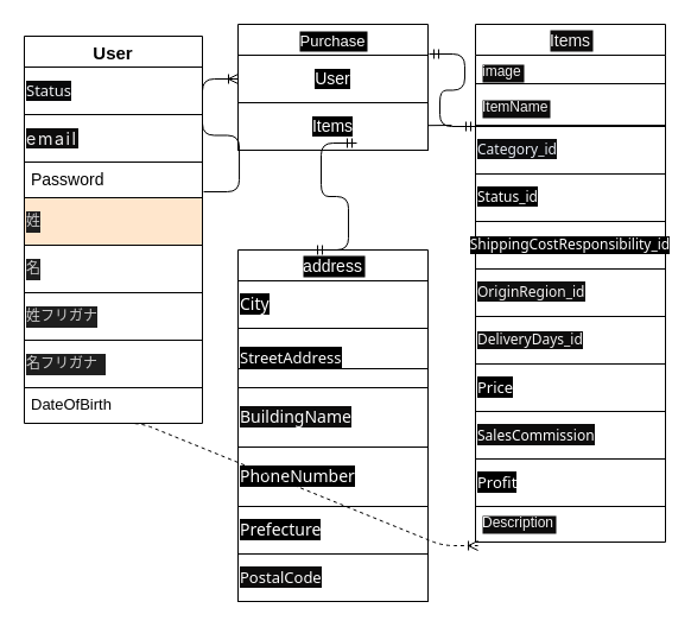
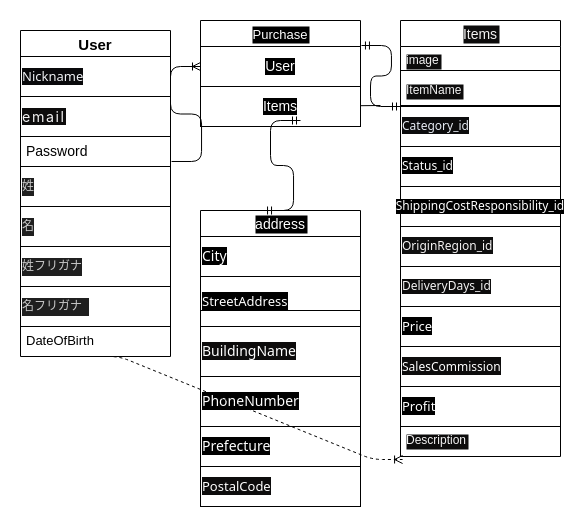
  <mxCell id="0" />
  <mxCell id="1" parent="0" />
  <mxCell id="2" style="edgeStyle=none;html=1;exitX=0.5;exitY=0;exitDx=0;exitDy=0;entryX=0.5;entryY=0;entryDx=0;entryDy=0;" parent="1" source="3" target="3" edge="1"><mxGeometry relative="1" as="geometry"><mxPoint x="180" y="180" as="targetPoint" /></mxGeometry></mxCell>
  <mxCell id="3" value="User" style="swimlane;fontStyle=1;childLayout=stackLayout;horizontal=1;startSize=26;horizontalStack=0;resizeParent=1;resizeParentMax=0;resizeLast=0;collapsible=1;marginBottom=0;align=center;fontSize=15;" parent="1" vertex="1"><mxGeometry y="30" width="150" height="326" as="geometry" x="20" /></mxCell>
- <mxCell id="4" value="&lt;span style=&quot;font-family: Söhne, ui-sans-serif, system-ui, -apple-system, &amp;quot;Segoe UI&amp;quot;, Roboto, Ubuntu, Cantarell, &amp;quot;Noto Sans&amp;quot;, sans-serif, &amp;quot;Helvetica Neue&amp;quot;, Arial, &amp;quot;Apple Color Emoji&amp;quot;, &amp;quot;Segoe UI Emoji&amp;quot;, &amp;quot;Segoe UI Symbol&amp;quot;, &amp;quot;Noto Color Emoji&amp;quot;; background-color: rgb(9, 9, 11);&quot;&gt;&lt;font style=&quot;font-size: 13px;&quot; color=&quot;#f0f2f5&quot;&gt;Status&lt;/font&gt;&lt;/span&gt;" style="whiteSpace=wrap;html=1;align=left;" parent="3" vertex="1"><mxGeometry y="26" width="150" height="40" as="geometry" /></mxCell>
+ <mxCell id="4" value="&lt;span style=&quot;font-family: Söhne, ui-sans-serif, system-ui, -apple-system, &amp;quot;Segoe UI&amp;quot;, Roboto, Ubuntu, Cantarell, &amp;quot;Noto Sans&amp;quot;, sans-serif, &amp;quot;Helvetica Neue&amp;quot;, Arial, &amp;quot;Apple Color Emoji&amp;quot;, &amp;quot;Segoe UI Emoji&amp;quot;, &amp;quot;Segoe UI Symbol&amp;quot;, &amp;quot;Noto Color Emoji&amp;quot;; background-color: rgb(9, 9, 11);&quot;&gt;&lt;font style=&quot;font-size: 13px;&quot; color=&quot;#f0f2f5&quot;&gt;Nickname&lt;/font&gt;&lt;/span&gt;" style="whiteSpace=wrap;html=1;align=left;" parent="3" vertex="1"><mxGeometry y="26" width="150" height="40" as="geometry" /></mxCell>
  <mxCell id="5" value="&lt;span style=&quot;font-family: -apple-system, &amp;quot;system-ui&amp;quot;, &amp;quot;Noto Sans JP&amp;quot;, &amp;quot;Hiragino Sans&amp;quot;, &amp;quot;Hiragino Kaku Gothic ProN&amp;quot;, &amp;quot;segoe ui&amp;quot;, メイリオ, Meiryo, &amp;quot;ＭＳ Ｐゴシック&amp;quot;, &amp;quot;MS PGothic&amp;quot;, sans-serif; font-size: 14.24px; letter-spacing: 1.6px; background-color: rgb(13, 12, 12);&quot;&gt;&lt;font color=&quot;#f3f2f2&quot;&gt;email&lt;/font&gt;&lt;/span&gt;" style="whiteSpace=wrap;html=1;align=left;" parent="3" vertex="1"><mxGeometry y="66" width="150" height="40" as="geometry" /></mxCell>
  <mxCell id="6" value="Password " style="text;strokeColor=none;fillColor=none;spacingLeft=4;spacingRight=4;overflow=hidden;rotatable=0;points=[[0,0.5],[1,0.5]];portConstraint=eastwest;fontSize=14;" parent="3" vertex="1"><mxGeometry y="106" width="150" height="30" as="geometry" /></mxCell>
- <mxCell id="7" value="&lt;div style=&quot;color: rgb(204, 204, 204); background-color: rgb(31, 31, 31); font-family: Menlo, Monaco, &amp;quot;Courier New&amp;quot;, monospace; line-height: 18px;&quot;&gt;姓&lt;/div&gt;" style="whiteSpace=wrap;html=1;align=left;fillColor=#ffe6cc;" vertex="1" parent="3"><mxGeometry y="136" width="150" height="40" as="geometry" /></mxCell>
+ <mxCell id="7" value="&lt;div style=&quot;color: rgb(204, 204, 204); background-color: rgb(31, 31, 31); font-family: Menlo, Monaco, &amp;quot;Courier New&amp;quot;, monospace; line-height: 18px;&quot;&gt;姓&lt;/div&gt;" style="whiteSpace=wrap;html=1;align=left;" vertex="1" parent="3"><mxGeometry y="136" width="150" height="40" as="geometry" /></mxCell>
  <mxCell id="8" value="&lt;div style=&quot;color: rgb(204, 204, 204); background-color: rgb(31, 31, 31); font-family: Menlo, Monaco, &amp;quot;Courier New&amp;quot;, monospace; line-height: 18px;&quot;&gt;名&lt;/div&gt;" style="whiteSpace=wrap;html=1;align=left;" vertex="1" parent="3"><mxGeometry y="176" width="150" height="40" as="geometry" /></mxCell>
  <mxCell id="9" value="&lt;div style=&quot;color: rgb(204, 204, 204); background-color: rgb(31, 31, 31); font-family: Menlo, Monaco, &amp;quot;Courier New&amp;quot;, monospace; line-height: 18px;&quot;&gt;姓フリガナ&lt;/div&gt;" style="whiteSpace=wrap;html=1;align=left;" vertex="1" parent="3"><mxGeometry y="216" width="150" height="40" as="geometry" /></mxCell>
  <mxCell id="10" value="&lt;div style=&quot;color: rgb(204, 204, 204); background-color: rgb(31, 31, 31); font-family: Menlo, Monaco, &amp;quot;Courier New&amp;quot;, monospace; line-height: 18px;&quot;&gt;名フリガナ&amp;nbsp;&lt;/div&gt;" style="whiteSpace=wrap;html=1;align=left;" vertex="1" parent="3"><mxGeometry y="256" width="150" height="40" as="geometry" /></mxCell>
  <mxCell id="11" value="DateOfBirth" style="text;strokeColor=none;fillColor=none;spacingLeft=4;spacingRight=4;overflow=hidden;rotatable=0;points=[[0,0.5],[1,0.5]];portConstraint=eastwest;fontSize=13;" parent="3" vertex="1"><mxGeometry y="296" width="150" height="30" as="geometry" /></mxCell>
  <mxCell id="12" value="Items" style="swimlane;fontStyle=0;childLayout=stackLayout;horizontal=1;startSize=26;horizontalStack=0;resizeParent=1;resizeParentMax=0;resizeLast=0;collapsible=1;marginBottom=0;align=center;fontSize=14;labelBackgroundColor=#0d0c0c;fontColor=#f3f2f2;" parent="1" vertex="1"><mxGeometry x="400" width="160" height="436" as="geometry" y="20" /></mxCell>
  <mxCell id="13" value="image" style="text;strokeColor=none;fillColor=none;spacingLeft=4;spacingRight=4;overflow=hidden;rotatable=0;points=[[0,0.5],[1,0.5]];portConstraint=eastwest;fontSize=12;labelBackgroundColor=#0d0c0c;fontColor=#f3f2f2;" parent="12" vertex="1"><mxGeometry y="26" width="160" height="30" as="geometry" /></mxCell>
  <mxCell id="14" value="" style="endArrow=none;html=1;rounded=0;fontSize=13;fontColor=#FFFFFF;" parent="12" edge="1"><mxGeometry relative="1" as="geometry"><mxPoint y="50" as="sourcePoint" /><mxPoint x="160" y="50" as="targetPoint" /></mxGeometry></mxCell>
  <mxCell id="15" value="ItemName" style="text;strokeColor=none;fillColor=none;spacingLeft=4;spacingRight=4;overflow=hidden;rotatable=0;points=[[0,0.5],[1,0.5]];portConstraint=eastwest;fontSize=12;labelBackgroundColor=#0d0c0c;fontColor=#f3f2f2;" parent="12" vertex="1"><mxGeometry y="56" width="160" height="30" as="geometry" /></mxCell>
  <mxCell id="16" value="" style="endArrow=none;html=1;rounded=0;fontSize=13;fontColor=#FFFFFF;" parent="12" edge="1"><mxGeometry relative="1" as="geometry"><mxPoint y="85" as="sourcePoint" /><mxPoint x="160" y="85" as="targetPoint" /></mxGeometry></mxCell>
  <mxCell id="17" value="&lt;span style=&quot;font-family: Söhne, ui-sans-serif, system-ui, -apple-system, &amp;quot;Segoe UI&amp;quot;, Roboto, Ubuntu, Cantarell, &amp;quot;Noto Sans&amp;quot;, sans-serif, &amp;quot;Helvetica Neue&amp;quot;, Arial, &amp;quot;Apple Color Emoji&amp;quot;, &amp;quot;Segoe UI Emoji&amp;quot;, &amp;quot;Segoe UI Symbol&amp;quot;, &amp;quot;Noto Color Emoji&amp;quot;; font-size: 12px; background-color: rgb(12, 12, 13);&quot;&gt;&lt;font color=&quot;#e7ecf4&quot; style=&quot;font-size: 12px;&quot;&gt;Category_id&lt;/font&gt;&lt;/span&gt;" style="whiteSpace=wrap;html=1;align=left;labelBackgroundColor=#0d0c0c;fontSize=12;fontColor=#f3f2f2;" parent="12" vertex="1"><mxGeometry y="86" width="160" height="40" as="geometry" /></mxCell>
  <mxCell id="18" value="&lt;span style=&quot;font-family: Söhne, ui-sans-serif, system-ui, -apple-system, &amp;quot;Segoe UI&amp;quot;, Roboto, Ubuntu, Cantarell, &amp;quot;Noto Sans&amp;quot;, sans-serif, &amp;quot;Helvetica Neue&amp;quot;, Arial, &amp;quot;Apple Color Emoji&amp;quot;, &amp;quot;Segoe UI Emoji&amp;quot;, &amp;quot;Segoe UI Symbol&amp;quot;, &amp;quot;Noto Color Emoji&amp;quot;; font-size: 12px; background-color: rgb(0, 0, 0);&quot;&gt;&lt;font color=&quot;#ffffff&quot; style=&quot;font-size: 12px;&quot;&gt;Status_id&lt;/font&gt;&lt;/span&gt;" style="whiteSpace=wrap;html=1;align=left;labelBackgroundColor=#0d0c0c;fontSize=12;fontColor=#f3f2f2;" parent="12" vertex="1"><mxGeometry y="126" width="160" height="40" as="geometry" /></mxCell>
  <mxCell id="19" value="&lt;span style=&quot;font-family: Söhne, ui-sans-serif, system-ui, -apple-system, &amp;quot;Segoe UI&amp;quot;, Roboto, Ubuntu, Cantarell, &amp;quot;Noto Sans&amp;quot;, sans-serif, &amp;quot;Helvetica Neue&amp;quot;, Arial, &amp;quot;Apple Color Emoji&amp;quot;, &amp;quot;Segoe UI Emoji&amp;quot;, &amp;quot;Segoe UI Symbol&amp;quot;, &amp;quot;Noto Color Emoji&amp;quot;; font-size: 12px; text-align: left;&quot;&gt;ShippingCostResponsibility_id&lt;/span&gt;" style="whiteSpace=wrap;html=1;align=center;labelBackgroundColor=#000000;fontSize=12;fontColor=#FFFFFF;" parent="12" vertex="1"><mxGeometry y="166" width="160" height="40" as="geometry" /></mxCell>
  <mxCell id="20" value="&lt;span style=&quot;font-family: Söhne, ui-sans-serif, system-ui, -apple-system, &amp;quot;Segoe UI&amp;quot;, Roboto, Ubuntu, Cantarell, &amp;quot;Noto Sans&amp;quot;, sans-serif, &amp;quot;Helvetica Neue&amp;quot;, Arial, &amp;quot;Apple Color Emoji&amp;quot;, &amp;quot;Segoe UI Emoji&amp;quot;, &amp;quot;Segoe UI Symbol&amp;quot;, &amp;quot;Noto Color Emoji&amp;quot;; font-size: 12px; background-color: rgb(15, 15, 15);&quot;&gt;OriginRegion_id&lt;/span&gt;" style="whiteSpace=wrap;html=1;align=left;labelBackgroundColor=#0d0c0c;fontSize=12;fontColor=#f6f4f4;" parent="12" vertex="1"><mxGeometry y="206" width="160" height="40" as="geometry" /></mxCell>
  <mxCell id="21" value="&lt;span style=&quot;font-family: Söhne, ui-sans-serif, system-ui, -apple-system, &amp;quot;Segoe UI&amp;quot;, Roboto, Ubuntu, Cantarell, &amp;quot;Noto Sans&amp;quot;, sans-serif, &amp;quot;Helvetica Neue&amp;quot;, Arial, &amp;quot;Apple Color Emoji&amp;quot;, &amp;quot;Segoe UI Emoji&amp;quot;, &amp;quot;Segoe UI Symbol&amp;quot;, &amp;quot;Noto Color Emoji&amp;quot;; font-size: 12px;&quot;&gt;DeliveryDays_id&lt;/span&gt;" style="whiteSpace=wrap;html=1;align=left;labelBackgroundColor=#0D0C0C;fontSize=12;fontColor=#F3F2F2;" parent="12" vertex="1"><mxGeometry y="246" width="160" height="40" as="geometry" /></mxCell>
  <mxCell id="22" value="&lt;span style=&quot;font-family: Söhne, ui-sans-serif, system-ui, -apple-system, &amp;quot;Segoe UI&amp;quot;, Roboto, Ubuntu, Cantarell, &amp;quot;Noto Sans&amp;quot;, sans-serif, &amp;quot;Helvetica Neue&amp;quot;, Arial, &amp;quot;Apple Color Emoji&amp;quot;, &amp;quot;Segoe UI Emoji&amp;quot;, &amp;quot;Segoe UI Symbol&amp;quot;, &amp;quot;Noto Color Emoji&amp;quot;; background-color: rgb(0, 0, 0);&quot;&gt;&lt;font color=&quot;#ffffff&quot;&gt;Price&lt;/font&gt;&lt;/span&gt;" style="whiteSpace=wrap;html=1;align=left;labelBackgroundColor=#0d0c0c;fontSize=13;fontColor=#f3f2f2;" parent="12" vertex="1"><mxGeometry y="286" width="160" height="40" as="geometry" /></mxCell>
  <mxCell id="23" value="&lt;span style=&quot;font-family: Söhne, ui-sans-serif, system-ui, -apple-system, &amp;quot;Segoe UI&amp;quot;, Roboto, Ubuntu, Cantarell, &amp;quot;Noto Sans&amp;quot;, sans-serif, &amp;quot;Helvetica Neue&amp;quot;, Arial, &amp;quot;Apple Color Emoji&amp;quot;, &amp;quot;Segoe UI Emoji&amp;quot;, &amp;quot;Segoe UI Symbol&amp;quot;, &amp;quot;Noto Color Emoji&amp;quot;; background-color: rgb(13, 12, 12);&quot;&gt;&lt;font style=&quot;font-size: 12px;&quot; color=&quot;#ffffff&quot;&gt;SalesCommission&lt;/font&gt;&lt;/span&gt;" style="whiteSpace=wrap;html=1;align=left;labelBackgroundColor=#0d0c0c;fontSize=13;fontColor=#f3f2f2;" parent="12" vertex="1"><mxGeometry y="326" width="160" height="40" as="geometry" /></mxCell>
  <mxCell id="24" value="&lt;span style=&quot;font-family: Söhne, ui-sans-serif, system-ui, -apple-system, &amp;quot;Segoe UI&amp;quot;, Roboto, Ubuntu, Cantarell, &amp;quot;Noto Sans&amp;quot;, sans-serif, &amp;quot;Helvetica Neue&amp;quot;, Arial, &amp;quot;Apple Color Emoji&amp;quot;, &amp;quot;Segoe UI Emoji&amp;quot;, &amp;quot;Segoe UI Symbol&amp;quot;, &amp;quot;Noto Color Emoji&amp;quot;; background-color: rgb(0, 0, 0);&quot;&gt;&lt;font style=&quot;font-size: 13px;&quot; color=&quot;#ffffff&quot;&gt;Profit&lt;/font&gt;&lt;/span&gt;" style="whiteSpace=wrap;html=1;align=left;labelBackgroundColor=#0d0c0c;fontSize=13;fontColor=#f3f2f2;" parent="12" vertex="1"><mxGeometry y="366" width="160" height="40" as="geometry" /></mxCell>
  <mxCell id="25" value="Description" style="text;strokeColor=none;fillColor=none;spacingLeft=4;spacingRight=4;overflow=hidden;rotatable=0;points=[[0,0.5],[1,0.5]];portConstraint=eastwest;fontSize=12;labelBackgroundColor=#0d0c0c;fontColor=#f3f2f2;" parent="12" vertex="1"><mxGeometry y="406" width="160" height="30" as="geometry" /></mxCell>
  <mxCell id="26" value="Purchase" style="swimlane;fontStyle=0;childLayout=stackLayout;horizontal=1;startSize=26;horizontalStack=0;resizeParent=1;resizeParentMax=0;resizeLast=0;collapsible=1;marginBottom=0;align=center;fontSize=13;labelBackgroundColor=#000000;fontColor=#FFFFFF;" parent="1" vertex="1"><mxGeometry x="200" width="160" height="106" as="geometry" y="20"><mxRectangle x="260" width="100" height="30" as="alternateBounds" /></mxGeometry></mxCell>
  <mxCell id="27" value="" style="endArrow=none;html=1;rounded=0;fontSize=13;fontColor=#FFFFFF;startArrow=none;" parent="26" edge="1"><mxGeometry relative="1" as="geometry"><mxPoint x="159.286" y="56" as="sourcePoint" /><mxPoint x="154" y="55" as="targetPoint" /></mxGeometry></mxCell>
  <mxCell id="28" value="" style="endArrow=none;html=1;rounded=0;fontSize=13;fontColor=#FFFFFF;" parent="26" edge="1"><mxGeometry relative="1" as="geometry"><mxPoint y="55" as="sourcePoint" /><mxPoint x="160" y="55" as="targetPoint" /></mxGeometry></mxCell>
  <mxCell id="29" value="" style="endArrow=none;html=1;rounded=0;fontSize=13;fontColor=#FFFFFF;startArrow=none;" parent="26" source="32" edge="1"><mxGeometry relative="1" as="geometry"><mxPoint y="85" as="sourcePoint" /><mxPoint x="160" y="85" as="targetPoint" /></mxGeometry></mxCell>
  <mxCell id="30" value="User" style="whiteSpace=wrap;html=1;align=center;labelBackgroundColor=#000000;fontSize=14;fontColor=#FFFFFF;" parent="26" vertex="1"><mxGeometry y="26" width="160" height="40" as="geometry" /></mxCell>
  <mxCell id="31" value="" style="endArrow=none;html=1;rounded=0;fontSize=13;fontColor=#FFFFFF;" parent="26" target="32" edge="1"><mxGeometry relative="1" as="geometry"><mxPoint x="180" y="85" as="sourcePoint" /><mxPoint x="340" y="85" as="targetPoint" /></mxGeometry></mxCell>
  <mxCell id="32" value="Items" style="whiteSpace=wrap;html=1;align=center;labelBackgroundColor=#000000;fontSize=14;fontColor=#FFFFFF;" parent="26" vertex="1"><mxGeometry y="66" width="160" height="40" as="geometry" /></mxCell>
  <mxCell id="33" value="address" style="swimlane;fontStyle=0;childLayout=stackLayout;horizontal=1;startSize=26;horizontalStack=0;resizeParent=1;resizeParentMax=0;resizeLast=0;collapsible=1;marginBottom=0;align=center;fontSize=14;labelBackgroundColor=#000000;fontColor=#FFFFFF;" parent="1" vertex="1"><mxGeometry x="200" y="210" width="160" height="296" as="geometry" /></mxCell>
  <mxCell id="34" value="&lt;span style=&quot;font-family: Söhne, ui-sans-serif, system-ui, -apple-system, &amp;quot;Segoe UI&amp;quot;, Roboto, Ubuntu, Cantarell, &amp;quot;Noto Sans&amp;quot;, sans-serif, &amp;quot;Helvetica Neue&amp;quot;, Arial, &amp;quot;Apple Color Emoji&amp;quot;, &amp;quot;Segoe UI Emoji&amp;quot;, &amp;quot;Segoe UI Symbol&amp;quot;, &amp;quot;Noto Color Emoji&amp;quot;; background-color: rgb(0, 0, 0);&quot;&gt;&lt;font style=&quot;font-size: 14px;&quot;&gt;City&lt;/font&gt;&lt;/span&gt;" style="whiteSpace=wrap;html=1;align=left;labelBackgroundColor=#000000;fontSize=13;fontColor=#FFFFFF;" parent="33" vertex="1"><mxGeometry y="26" width="160" height="40" as="geometry" /></mxCell>
  <mxCell id="35" value="&lt;span style=&quot;font-family: Söhne, ui-sans-serif, system-ui, -apple-system, &amp;quot;Segoe UI&amp;quot;, Roboto, Ubuntu, Cantarell, &amp;quot;Noto Sans&amp;quot;, sans-serif, &amp;quot;Helvetica Neue&amp;quot;, Arial, &amp;quot;Apple Color Emoji&amp;quot;, &amp;quot;Segoe UI Emoji&amp;quot;, &amp;quot;Segoe UI Symbol&amp;quot;, &amp;quot;Noto Color Emoji&amp;quot;; background-color: rgb(0, 0, 0);&quot;&gt;&lt;font style=&quot;font-size: 13px;&quot;&gt;StreetAddress&lt;/font&gt;&lt;/span&gt;" style="whiteSpace=wrap;html=1;align=left;labelBackgroundColor=#000000;fontSize=13;fontColor=#FFFFFF;" parent="33" vertex="1"><mxGeometry y="66" width="160" height="50" as="geometry" /></mxCell>
  <mxCell id="36" value="&lt;span style=&quot;font-family: Söhne, ui-sans-serif, system-ui, -apple-system, &amp;quot;Segoe UI&amp;quot;, Roboto, Ubuntu, Cantarell, &amp;quot;Noto Sans&amp;quot;, sans-serif, &amp;quot;Helvetica Neue&amp;quot;, Arial, &amp;quot;Apple Color Emoji&amp;quot;, &amp;quot;Segoe UI Emoji&amp;quot;, &amp;quot;Segoe UI Symbol&amp;quot;, &amp;quot;Noto Color Emoji&amp;quot;; background-color: rgb(13, 12, 12);&quot;&gt;&lt;font style=&quot;font-size: 14px;&quot;&gt;BuildingName&lt;/font&gt;&lt;/span&gt;" style="whiteSpace=wrap;html=1;align=left;labelBackgroundColor=#000000;fontSize=13;fontColor=#FFFFFF;" parent="33" vertex="1"><mxGeometry y="116" width="160" height="50" as="geometry" /></mxCell>
  <mxCell id="37" value="&lt;span style=&quot;font-family: Söhne, ui-sans-serif, system-ui, -apple-system, &amp;quot;Segoe UI&amp;quot;, Roboto, Ubuntu, Cantarell, &amp;quot;Noto Sans&amp;quot;, sans-serif, &amp;quot;Helvetica Neue&amp;quot;, Arial, &amp;quot;Apple Color Emoji&amp;quot;, &amp;quot;Segoe UI Emoji&amp;quot;, &amp;quot;Segoe UI Symbol&amp;quot;, &amp;quot;Noto Color Emoji&amp;quot;; background-color: rgb(0, 0, 0);&quot;&gt;&lt;font style=&quot;font-size: 14px;&quot;&gt;PhoneNumber&lt;/font&gt;&lt;/span&gt;" style="whiteSpace=wrap;html=1;align=left;labelBackgroundColor=#000000;fontSize=13;fontColor=#FFFFFF;" parent="33" vertex="1"><mxGeometry y="166" width="160" height="50" as="geometry" /></mxCell>
  <mxCell id="38" value="&lt;span style=&quot;font-family: Söhne, ui-sans-serif, system-ui, -apple-system, &amp;quot;Segoe UI&amp;quot;, Roboto, Ubuntu, Cantarell, &amp;quot;Noto Sans&amp;quot;, sans-serif, &amp;quot;Helvetica Neue&amp;quot;, Arial, &amp;quot;Apple Color Emoji&amp;quot;, &amp;quot;Segoe UI Emoji&amp;quot;, &amp;quot;Segoe UI Symbol&amp;quot;, &amp;quot;Noto Color Emoji&amp;quot;; background-color: rgb(0, 0, 0);&quot;&gt;&lt;font style=&quot;font-size: 14px;&quot;&gt;Prefecture&lt;/font&gt;&lt;/span&gt;" style="whiteSpace=wrap;html=1;align=left;labelBackgroundColor=#000000;fontSize=13;fontColor=#FFFFFF;" parent="33" vertex="1"><mxGeometry y="216" width="160" height="40" as="geometry" /></mxCell>
  <mxCell id="39" value="&lt;span style=&quot;font-family: Söhne, ui-sans-serif, system-ui, -apple-system, &amp;quot;Segoe UI&amp;quot;, Roboto, Ubuntu, Cantarell, &amp;quot;Noto Sans&amp;quot;, sans-serif, &amp;quot;Helvetica Neue&amp;quot;, Arial, &amp;quot;Apple Color Emoji&amp;quot;, &amp;quot;Segoe UI Emoji&amp;quot;, &amp;quot;Segoe UI Symbol&amp;quot;, &amp;quot;Noto Color Emoji&amp;quot;; background-color: rgb(13, 12, 12);&quot;&gt;&lt;font style=&quot;font-size: 13px;&quot;&gt;PostalCode&lt;/font&gt;&lt;/span&gt;" style="whiteSpace=wrap;html=1;align=left;labelBackgroundColor=#000000;fontSize=13;fontColor=#FFFFFF;" parent="33" vertex="1"><mxGeometry y="256" width="160" height="40" as="geometry" /></mxCell>
  <mxCell id="40" value="" style="edgeStyle=entityRelationEdgeStyle;fontSize=12;html=1;endArrow=ERmandOne;startArrow=ERmandOne;fontColor=#FFFFFF;entryX=0;entryY=0;entryDx=0;entryDy=0;exitX=1.006;exitY=-0.033;exitDx=0;exitDy=0;exitPerimeter=0;" parent="1" target="17" edge="1"><mxGeometry width="100" height="100" relative="1" as="geometry"><mxPoint x="360.96" y="45.01" as="sourcePoint" /><mxPoint x="350" y="260" as="targetPoint" /></mxGeometry></mxCell>
  <mxCell id="41" value="" style="edgeStyle=entityRelationEdgeStyle;fontSize=12;html=1;endArrow=ERoneToMany;fontColor=#FFFFFF;exitX=0.46;exitY=1;exitDx=0;exitDy=0;entryX=0.013;entryY=1.1;entryDx=0;entryDy=0;entryPerimeter=0;exitPerimeter=0;dashed=1;" parent="1" target="25" edge="1" source="11"><mxGeometry width="100" height="100" relative="1" as="geometry"><mxPoint x="95" y="276" as="sourcePoint" /><mxPoint x="350" y="260" as="targetPoint" /></mxGeometry></mxCell>
  <mxCell id="42" value="" style="edgeStyle=entityRelationEdgeStyle;fontSize=12;html=1;endArrow=ERoneToMany;fontColor=#FFFFFF;exitX=1.007;exitY=0.833;exitDx=0;exitDy=0;exitPerimeter=0;" parent="1" source="6" target="30" edge="1"><mxGeometry width="100" height="100" relative="1" as="geometry"><mxPoint x="110" y="166" as="sourcePoint" /><mxPoint x="200" y="66" as="targetPoint" /></mxGeometry></mxCell>
  <mxCell id="43" value="" style="endArrow=none;html=1;rounded=0;" edge="1" parent="1"><mxGeometry relative="1" as="geometry"><mxPoint x="200" y="310" as="sourcePoint" /><mxPoint x="360" y="310" as="targetPoint" /></mxGeometry></mxCell>
  <mxCell id="44" value="" style="edgeStyle=entityRelationEdgeStyle;fontSize=12;html=1;endArrow=ERmandOne;startArrow=ERmandOne;exitX=0.394;exitY=0;exitDx=0;exitDy=0;exitPerimeter=0;" edge="1" parent="1" source="33"><mxGeometry width="100" height="100" relative="1" as="geometry"><mxPoint x="200" y="230" as="sourcePoint" /><mxPoint x="300" y="120" as="targetPoint" /></mxGeometry></mxCell>
